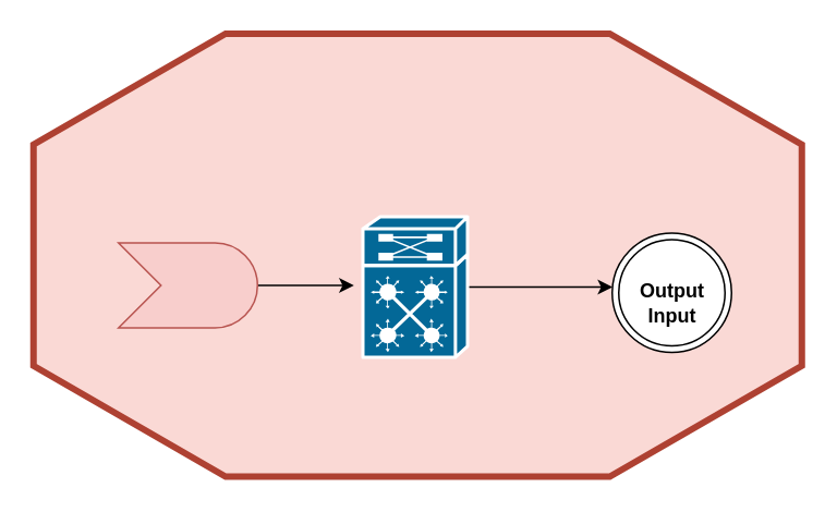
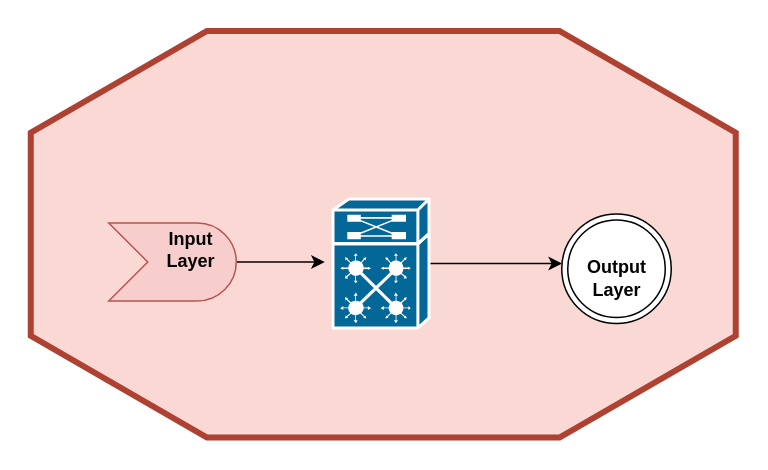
  <mxCell id="0" />
  <mxCell id="1" parent="0" />
  <mxCell id="2" value="" style="verticalLabelPosition=bottom;verticalAlign=top;html=1;shape=mxgraph.basic.polygon;polyCoords=[[0.25,0],[0.75,0],[1,0.25],[1,0.75],[0.75,1],[0.25,1],[0,0.75],[0,0.25]];polyline=0;fillColor=#fad9d5;strokeColor=#ae4132;strokeWidth=4;" parent="1" vertex="1"><mxGeometry x="20" y="20" width="470" height="271" as="geometry" /></mxCell>
  <mxCell id="3" value="" style="ellipse;shape=doubleEllipse;whiteSpace=wrap;html=1;aspect=fixed;" parent="1" vertex="1"><mxGeometry x="374" y="142" width="73" height="73" as="geometry" /></mxCell>
  <mxCell id="4" value="" style="edgeStyle=orthogonalEdgeStyle;rounded=0;orthogonalLoop=1;jettySize=auto;html=1;" parent="1" source="5" target="3" edge="1"><mxGeometry relative="1" as="geometry"><Array as="points"><mxPoint x="333" y="175" /><mxPoint x="333" y="175" /></Array></mxGeometry></mxCell>
  <mxCell id="5" value="" style="shape=mxgraph.cisco.switches.virtual_layer_switch;html=1;pointerEvents=1;dashed=0;fillColor=#036897;strokeColor=#ffffff;strokeWidth=2;verticalLabelPosition=bottom;verticalAlign=top;align=center;outlineConnect=0;" parent="1" vertex="1"><mxGeometry x="221.5" y="132" width="64" height="86" as="geometry" /></mxCell>
  <mxCell id="6" value="" style="edgeStyle=orthogonalEdgeStyle;rounded=0;orthogonalLoop=1;jettySize=auto;html=1;" parent="1" source="7" edge="1"><mxGeometry relative="1" as="geometry"><mxPoint x="216" y="174" as="targetPoint" /></mxGeometry></mxCell>
  <mxCell id="7" value="" style="html=1;outlineConnect=0;whiteSpace=wrap;fillColor=#f8cecc;shape=mxgraph.archimate3.event;strokeColor=#b85450;" parent="1" vertex="1"><mxGeometry x="72" y="148" width="85" height="52" as="geometry" /></mxCell>
  <mxCell id="8" value="&lt;div&gt;&lt;br&gt;&lt;/div&gt;&lt;div&gt;&lt;br&gt;&lt;/div&gt;&lt;div&gt;&lt;br&gt;&lt;/div&gt;&lt;div&gt;&lt;br&gt;&lt;/div&gt;&lt;div&gt;&lt;br&gt;&lt;/div&gt;&lt;div&gt;&lt;br&gt;&lt;/div&gt;&lt;div&gt;&lt;br&gt;&lt;/div&gt;&lt;div&gt;&lt;br&gt;&lt;/div&gt;&lt;div&gt;&lt;br&gt;&lt;/div&gt;&lt;div&gt;&lt;br&gt;&lt;/div&gt;&lt;div&gt;&lt;br&gt;&lt;/div&gt;&lt;div&gt;&lt;br&gt;&lt;/div&gt;&lt;div&gt;&lt;br&gt;&lt;/div&gt;&lt;div&gt;&lt;br&gt;&lt;/div&gt;&lt;div&gt;&lt;br&gt;&lt;/div&gt;&lt;div&gt;&lt;br&gt;&lt;/div&gt;" style="text;html=1;align=center;verticalAlign=middle;whiteSpace=wrap;rounded=0;" parent="1" vertex="1"><mxGeometry x="97" y="151" width="60" height="30" as="geometry" /></mxCell>
- <mxCell id="10" value="&lt;b&gt;Output Input&lt;/b&gt;" style="text;html=1;align=center;verticalAlign=middle;whiteSpace=wrap;rounded=0;" parent="1" vertex="1"><mxGeometry x="380.5" y="170" width="60" height="30" as="geometry" /></mxCell>
+ <mxCell id="9" value="&lt;b&gt;Input Layer&lt;/b&gt;" style="text;html=1;align=center;verticalAlign=middle;whiteSpace=wrap;rounded=0;" parent="1" vertex="1"><mxGeometry x="97" y="151" width="60" height="30" as="geometry" /></mxCell>
+ <mxCell id="10" value="&lt;b&gt;Output Layer&lt;/b&gt;" style="text;html=1;align=center;verticalAlign=middle;whiteSpace=wrap;rounded=0;" parent="1" vertex="1"><mxGeometry x="380.5" y="170" width="60" height="30" as="geometry" /></mxCell>
